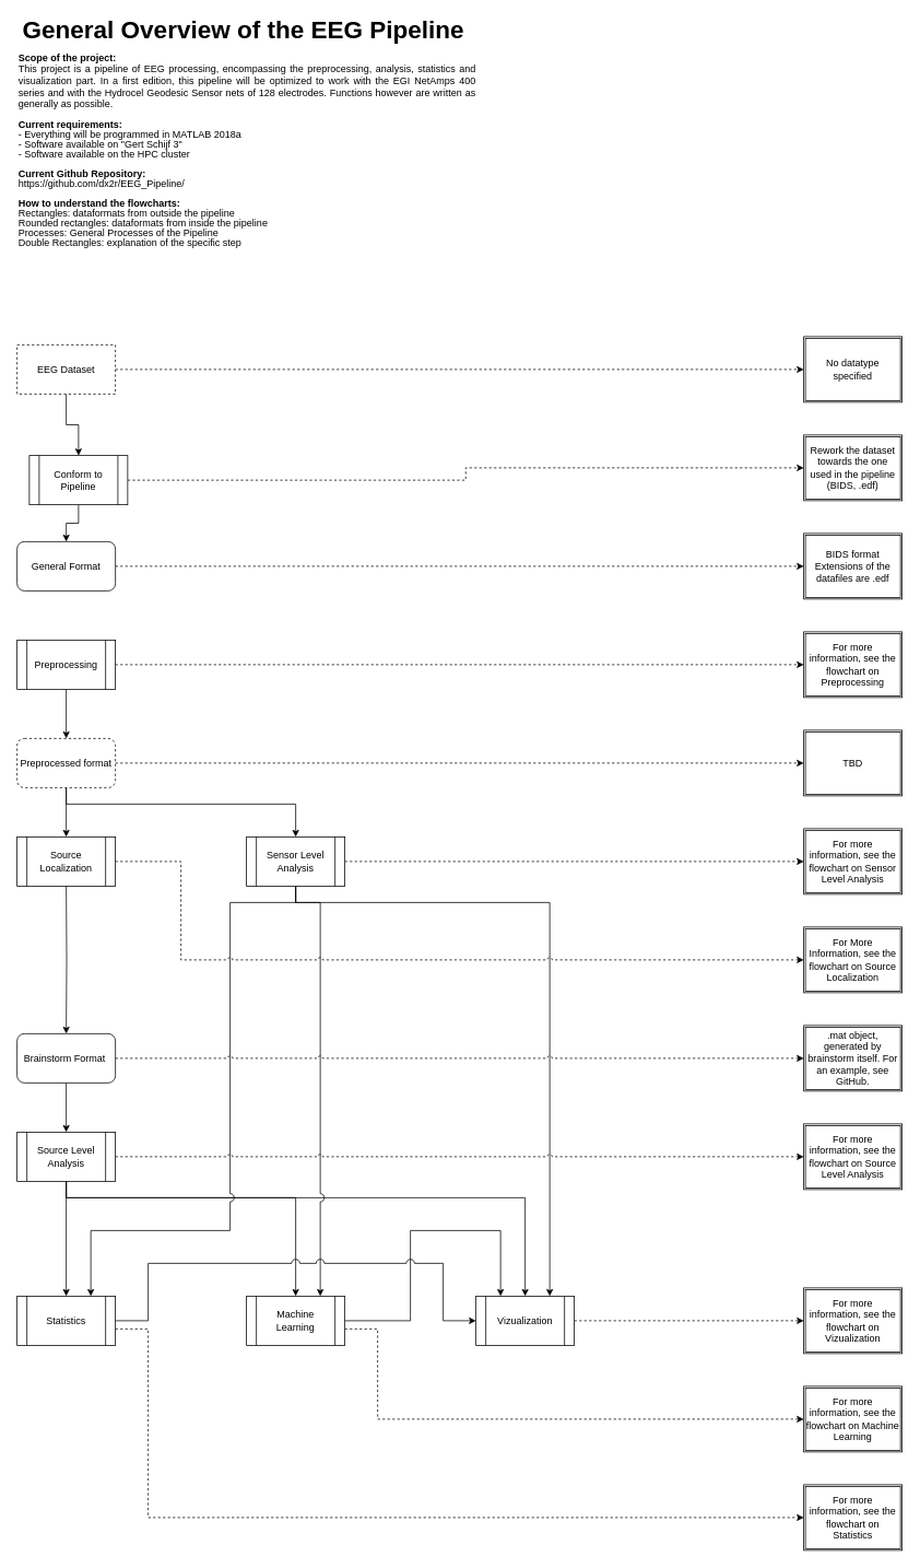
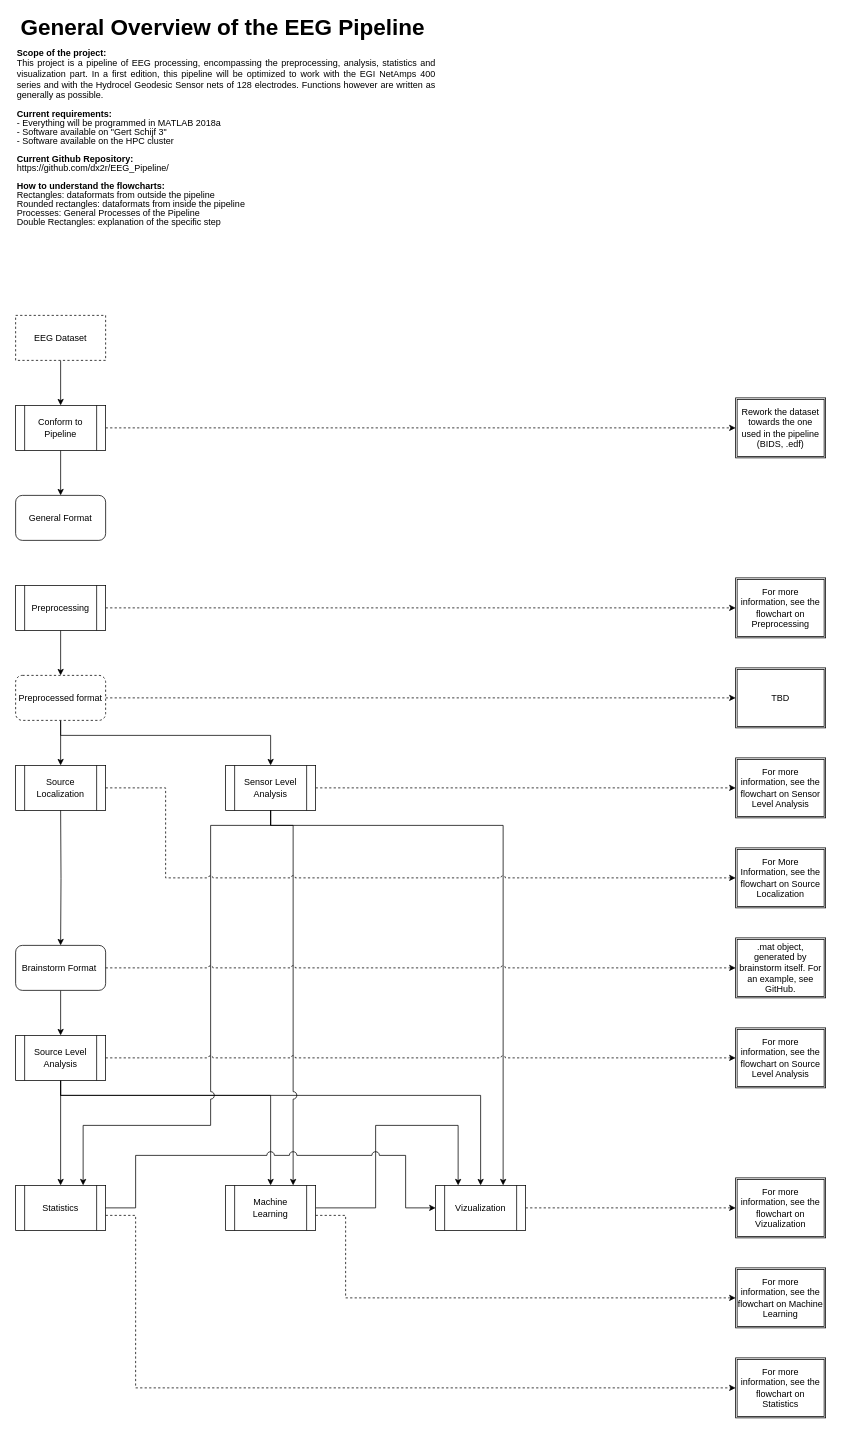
  <mxCell id="0" />
  <mxCell id="1" parent="0" />
  <mxCell id="2" value="&lt;b&gt;&lt;font style=&quot;font-size: 30px&quot;&gt;General Overview of the EEG Pipeline&amp;nbsp;&lt;/font&gt;&lt;/b&gt;" style="text;html=1;align=center;verticalAlign=middle;resizable=0;points=[];autosize=1;strokeColor=none;fillColor=none;" vertex="1" parent="1"><mxGeometry x="20" y="20" width="560" height="30" as="geometry" /></mxCell>
  <mxCell id="3" value="&lt;div style=&quot;text-align: justify ; font-size: 12px&quot;&gt;&lt;b&gt;Scope of the project:&lt;/b&gt;&lt;br&gt;&lt;/div&gt;&lt;div style=&quot;text-align: justify ; font-size: 12px&quot;&gt;This project is a pipeline of EEG processing, encompassing the preprocessing, analysis, statistics and visualization part. In a first edition, this pipeline will be optimized to work with the EGI NetAmps 400 series and with the Hydrocel Geodesic Sensor nets of 128 electrodes. Functions however are written as generally as possible.&lt;/div&gt;&lt;font style=&quot;line-height: 1&quot;&gt;&lt;b style=&quot;font-size: 12px&quot;&gt;&lt;div style=&quot;text-align: justify&quot;&gt;&lt;b&gt;&lt;br&gt;&lt;/b&gt;&lt;/div&gt;&lt;div style=&quot;text-align: justify&quot;&gt;&lt;b&gt;Current requirements:&lt;/b&gt;&lt;/div&gt;&lt;/b&gt;&lt;div style=&quot;font-size: 12px ; text-align: justify&quot;&gt;&lt;span&gt;- Everything will be programmed in MATLAB 2018a&lt;/span&gt;&lt;/div&gt;&lt;div style=&quot;font-size: 12px ; text-align: justify&quot;&gt;&lt;span&gt;&lt;span&gt;&#09;&lt;/span&gt;- Software available on &quot;Gert Schijf 3&quot;&lt;br&gt;&lt;/span&gt;&lt;/div&gt;&lt;div style=&quot;font-size: 12px ; text-align: justify&quot;&gt;&lt;span&gt;&lt;span&gt;&#09;&lt;/span&gt;- Software available on the HPC cluster&lt;/span&gt;&lt;/div&gt;&lt;div style=&quot;font-size: 12px ; text-align: justify&quot;&gt;&lt;span&gt;&lt;br&gt;&lt;/span&gt;&lt;/div&gt;&lt;div style=&quot;font-size: 12px ; text-align: justify&quot;&gt;&lt;b&gt;Current Github Repository:&lt;/b&gt;&lt;/div&gt;&lt;div style=&quot;font-size: 12px ; text-align: justify&quot;&gt;&lt;span&gt;https://github.com/dx2r/EEG_Pipeline/&lt;/span&gt;&lt;/div&gt;&lt;div style=&quot;font-size: 12px ; text-align: justify&quot;&gt;&lt;span&gt;&lt;br&gt;&lt;/span&gt;&lt;/div&gt;&lt;div style=&quot;font-size: 12px ; text-align: justify&quot;&gt;&lt;b&gt;How to understand the flowcharts:&lt;/b&gt;&lt;/div&gt;&lt;div style=&quot;font-size: 12px ; text-align: justify&quot;&gt;Rectangles: dataformats from outside the pipeline&lt;/div&gt;&lt;div style=&quot;font-size: 12px ; text-align: justify&quot;&gt;Rounded rectangles: dataformats from inside the pipeline&lt;/div&gt;&lt;div style=&quot;font-size: 12px ; text-align: justify&quot;&gt;Processes: General Processes of the Pipeline&lt;/div&gt;&lt;div style=&quot;font-size: 12px ; text-align: justify&quot;&gt;Double Rectangles: explanation of the specific step&lt;/div&gt;&lt;div style=&quot;font-size: 12px ; text-align: justify&quot;&gt;&lt;br&gt;&lt;/div&gt;&lt;div style=&quot;font-size: 12px ; text-align: justify&quot;&gt;&lt;span style=&quot;line-height: 1&quot;&gt;&lt;br&gt;&lt;/span&gt;&lt;/div&gt;&lt;div style=&quot;font-size: 12px ; text-align: justify&quot;&gt;&lt;span&gt;&lt;br&gt;&lt;/span&gt;&lt;/div&gt;&lt;/font&gt;" style="text;html=1;strokeColor=none;fillColor=none;align=left;verticalAlign=middle;whiteSpace=wrap;rounded=0;fontSize=30;" vertex="1" parent="1"><mxGeometry x="20" y="60" width="560" height="280" as="geometry" /></mxCell>
- <mxCell id="4" value="" style="edgeStyle=orthogonalEdgeStyle;rounded=0;orthogonalLoop=1;jettySize=auto;html=1;fontSize=12;entryX=0;entryY=0.5;entryDx=0;entryDy=0;dashed=1;" edge="1" parent="1" source="6" target="7"><mxGeometry relative="1" as="geometry"><mxPoint x="180" y="450" as="targetPoint" /></mxGeometry></mxCell>
  <mxCell id="5" value="" style="edgeStyle=orthogonalEdgeStyle;rounded=0;orthogonalLoop=1;jettySize=auto;html=1;fontSize=12;" edge="1" parent="1" source="6" target="10"><mxGeometry relative="1" as="geometry" /></mxCell>
  <mxCell id="6" value="EEG Dataset" style="rounded=0;whiteSpace=wrap;html=1;fontSize=12;dashed=1;" vertex="1" parent="1"><mxGeometry x="20" y="420" width="120" height="60" as="geometry" /></mxCell>
- <mxCell id="7" value="No datatype specified" style="shape=ext;double=1;rounded=0;whiteSpace=wrap;html=1;fontSize=12;" vertex="1" parent="1"><mxGeometry x="980" y="410" width="120" height="80" as="geometry" /></mxCell>
  <mxCell id="8" value="" style="edgeStyle=orthogonalEdgeStyle;rounded=0;orthogonalLoop=1;jettySize=auto;html=1;fontSize=12;dashed=1;" edge="1" parent="1" source="10" target="11"><mxGeometry relative="1" as="geometry" /></mxCell>
  <mxCell id="9" value="" style="edgeStyle=orthogonalEdgeStyle;rounded=0;orthogonalLoop=1;jettySize=auto;html=1;fontSize=12;" edge="1" parent="1" source="10" target="13"><mxGeometry relative="1" as="geometry" /></mxCell>
- <mxCell id="10" value="Conform to Pipeline" style="shape=process;whiteSpace=wrap;html=1;backgroundOutline=1;rounded=0;" vertex="1" parent="1"><mxGeometry x="35" y="555" width="120" height="60" as="geometry" /></mxCell>
+ <mxCell id="10" value="Conform to Pipeline" style="shape=process;whiteSpace=wrap;html=1;backgroundOutline=1;rounded=0;" vertex="1" parent="1"><mxGeometry x="20" y="540" width="120" height="60" as="geometry" /></mxCell>
  <mxCell id="11" value="Rework the dataset towards the one used in the pipeline (BIDS, .edf)" style="shape=ext;double=1;rounded=0;whiteSpace=wrap;html=1;fontSize=12;" vertex="1" parent="1"><mxGeometry x="980" y="530" width="120" height="80" as="geometry" /></mxCell>
- <mxCell id="12" value="" style="edgeStyle=orthogonalEdgeStyle;rounded=0;orthogonalLoop=1;jettySize=auto;html=1;fontSize=12;dashed=1;" edge="1" parent="1" source="13" target="15"><mxGeometry relative="1" as="geometry" /></mxCell>
  <mxCell id="13" value="General Format" style="rounded=1;whiteSpace=wrap;html=1;fontSize=12;" vertex="1" parent="1"><mxGeometry x="20" y="660" width="120" height="60" as="geometry" /></mxCell>
  <mxCell id="14" value="For more information, see the flowchart on Statistics" style="shape=ext;double=1;rounded=0;whiteSpace=wrap;html=1;fontSize=12;" vertex="1" parent="1"><mxGeometry x="980" y="1810" width="120" height="80" as="geometry" /></mxCell>
- <mxCell id="15" value="BIDS format&lt;br&gt;Extensions of the datafiles are .edf" style="shape=ext;double=1;rounded=0;whiteSpace=wrap;html=1;fontSize=12;" vertex="1" parent="1"><mxGeometry x="980" y="650" width="120" height="80" as="geometry" /></mxCell>
  <mxCell id="16" value="" style="edgeStyle=orthogonalEdgeStyle;rounded=0;orthogonalLoop=1;jettySize=auto;html=1;fontSize=12;dashed=1;" edge="1" parent="1" source="18" target="19"><mxGeometry relative="1" as="geometry" /></mxCell>
  <mxCell id="17" value="" style="edgeStyle=orthogonalEdgeStyle;rounded=0;orthogonalLoop=1;jettySize=auto;html=1;fontSize=12;" edge="1" parent="1" source="18" target="23"><mxGeometry relative="1" as="geometry" /></mxCell>
  <mxCell id="18" value="Preprocessing" style="shape=process;whiteSpace=wrap;html=1;backgroundOutline=1;fontSize=12;" vertex="1" parent="1"><mxGeometry x="20" y="780" width="120" height="60" as="geometry" /></mxCell>
  <mxCell id="19" value="For more information, see the flowchart on Preprocessing" style="shape=ext;double=1;rounded=0;whiteSpace=wrap;html=1;fontSize=12;" vertex="1" parent="1"><mxGeometry x="980" y="770" width="120" height="80" as="geometry" /></mxCell>
  <mxCell id="20" style="edgeStyle=orthogonalEdgeStyle;rounded=0;orthogonalLoop=1;jettySize=auto;html=1;entryX=0;entryY=0.5;entryDx=0;entryDy=0;fontSize=12;dashed=1;" edge="1" parent="1" source="23" target="24"><mxGeometry relative="1" as="geometry" /></mxCell>
  <mxCell id="21" value="" style="edgeStyle=orthogonalEdgeStyle;rounded=0;orthogonalLoop=1;jettySize=auto;html=1;fontSize=12;" edge="1" parent="1" source="23" target="25"><mxGeometry relative="1" as="geometry" /></mxCell>
  <mxCell id="22" style="edgeStyle=orthogonalEdgeStyle;rounded=0;orthogonalLoop=1;jettySize=auto;html=1;entryX=0.5;entryY=0;entryDx=0;entryDy=0;fontSize=12;" edge="1" parent="1" source="23" target="27"><mxGeometry relative="1" as="geometry"><Array as="points"><mxPoint x="80" y="980" /><mxPoint x="360" y="980" /></Array></mxGeometry></mxCell>
  <mxCell id="23" value="Preprocessed format" style="rounded=1;whiteSpace=wrap;html=1;fontSize=12;dashed=1;" vertex="1" parent="1"><mxGeometry x="20" y="900" width="120" height="60" as="geometry" /></mxCell>
  <mxCell id="24" value="TBD" style="shape=ext;double=1;rounded=0;whiteSpace=wrap;html=1;fontSize=12;" vertex="1" parent="1"><mxGeometry x="980" y="890" width="120" height="80" as="geometry" /></mxCell>
  <mxCell id="25" value="Source Localization" style="shape=process;whiteSpace=wrap;html=1;backgroundOutline=1;fontSize=12;" vertex="1" parent="1"><mxGeometry x="20" y="1020" width="120" height="60" as="geometry" /></mxCell>
  <mxCell id="26" style="edgeStyle=orthogonalEdgeStyle;rounded=0;orthogonalLoop=1;jettySize=auto;html=1;entryX=0;entryY=0.5;entryDx=0;entryDy=0;fontSize=12;dashed=1;" edge="1" parent="1" source="27" target="28"><mxGeometry relative="1" as="geometry" /></mxCell>
  <mxCell id="27" value="Sensor Level Analysis" style="shape=process;whiteSpace=wrap;html=1;backgroundOutline=1;fontSize=12;" vertex="1" parent="1"><mxGeometry x="300" y="1020" width="120" height="60" as="geometry" /></mxCell>
  <mxCell id="28" value="For more information, see the flowchart on Sensor Level Analysis" style="shape=ext;double=1;rounded=0;whiteSpace=wrap;html=1;fontSize=12;" vertex="1" parent="1"><mxGeometry x="980" y="1010" width="120" height="80" as="geometry" /></mxCell>
  <mxCell id="29" value="For More Information, see the flowchart on Source Localization" style="shape=ext;double=1;rounded=0;whiteSpace=wrap;html=1;fontSize=12;" vertex="1" parent="1"><mxGeometry x="980" y="1130" width="120" height="80" as="geometry" /></mxCell>
  <mxCell id="30" value="" style="edgeStyle=orthogonalEdgeStyle;rounded=0;orthogonalLoop=1;jettySize=auto;html=1;fontSize=12;" edge="1" parent="1" target="32"><mxGeometry relative="1" as="geometry"><mxPoint x="80" y="1080" as="sourcePoint" /></mxGeometry></mxCell>
  <mxCell id="31" value="" style="edgeStyle=orthogonalEdgeStyle;rounded=0;orthogonalLoop=1;jettySize=auto;html=1;fontSize=12;" edge="1" parent="1" source="32" target="37"><mxGeometry relative="1" as="geometry" /></mxCell>
  <mxCell id="32" value="Brainstorm Format&amp;nbsp;" style="rounded=1;whiteSpace=wrap;html=1;fontSize=12;" vertex="1" parent="1"><mxGeometry x="20" y="1260" width="120" height="60" as="geometry" /></mxCell>
  <mxCell id="33" value=".mat object, generated by brainstorm itself. For an example, see GitHub." style="shape=ext;double=1;rounded=0;whiteSpace=wrap;html=1;fontSize=12;" vertex="1" parent="1"><mxGeometry x="980" y="1250" width="120" height="80" as="geometry" /></mxCell>
  <mxCell id="34" value="" style="edgeStyle=orthogonalEdgeStyle;rounded=0;orthogonalLoop=1;jettySize=auto;html=1;fontSize=12;" edge="1" parent="1" source="37" target="40"><mxGeometry relative="1" as="geometry" /></mxCell>
  <mxCell id="35" style="edgeStyle=orthogonalEdgeStyle;rounded=0;orthogonalLoop=1;jettySize=auto;html=1;fontSize=12;" edge="1" parent="1" source="37" target="43"><mxGeometry relative="1" as="geometry"><Array as="points"><mxPoint x="80" y="1460" /><mxPoint x="360" y="1460" /></Array></mxGeometry></mxCell>
  <mxCell id="36" style="edgeStyle=orthogonalEdgeStyle;rounded=0;orthogonalLoop=1;jettySize=auto;html=1;fontSize=12;" edge="1" parent="1" source="37" target="45"><mxGeometry relative="1" as="geometry"><Array as="points"><mxPoint x="80" y="1460" /><mxPoint x="640" y="1460" /></Array></mxGeometry></mxCell>
  <mxCell id="37" value="Source Level Analysis" style="shape=process;whiteSpace=wrap;html=1;backgroundOutline=1;fontSize=12;" vertex="1" parent="1"><mxGeometry x="20" y="1380" width="120" height="60" as="geometry" /></mxCell>
  <mxCell id="38" value="For more information, see the flowchart on Source Level Analysis" style="shape=ext;double=1;rounded=0;whiteSpace=wrap;html=1;fontSize=12;" vertex="1" parent="1"><mxGeometry x="980" y="1370" width="120" height="80" as="geometry" /></mxCell>
  <mxCell id="39" style="edgeStyle=orthogonalEdgeStyle;rounded=0;jumpStyle=arc;jumpSize=10;orthogonalLoop=1;jettySize=auto;html=1;entryX=0;entryY=0.5;entryDx=0;entryDy=0;dashed=1;fontSize=12;" edge="1" parent="1" source="40" target="14"><mxGeometry relative="1" as="geometry"><Array as="points"><mxPoint x="180" y="1620" /><mxPoint x="180" y="1850" /></Array></mxGeometry></mxCell>
  <mxCell id="40" value="Statistics" style="shape=process;whiteSpace=wrap;html=1;backgroundOutline=1;fontSize=12;" vertex="1" parent="1"><mxGeometry x="20" y="1580" width="120" height="60" as="geometry" /></mxCell>
  <mxCell id="41" style="edgeStyle=orthogonalEdgeStyle;rounded=0;jumpStyle=arc;jumpSize=10;orthogonalLoop=1;jettySize=auto;html=1;entryX=0.25;entryY=0;entryDx=0;entryDy=0;fontSize=12;" edge="1" parent="1" source="43" target="45"><mxGeometry relative="1" as="geometry"><Array as="points"><mxPoint x="500" y="1610" /><mxPoint x="500" y="1500" /><mxPoint x="610" y="1500" /></Array></mxGeometry></mxCell>
  <mxCell id="42" style="edgeStyle=orthogonalEdgeStyle;rounded=0;jumpStyle=arc;jumpSize=10;orthogonalLoop=1;jettySize=auto;html=1;entryX=0;entryY=0.5;entryDx=0;entryDy=0;dashed=1;fontSize=12;" edge="1" parent="1" source="43" target="53"><mxGeometry relative="1" as="geometry"><Array as="points"><mxPoint x="460" y="1620" /><mxPoint x="460" y="1730" /></Array></mxGeometry></mxCell>
  <mxCell id="43" value="Machine Learning" style="shape=process;whiteSpace=wrap;html=1;backgroundOutline=1;fontSize=12;" vertex="1" parent="1"><mxGeometry x="300" y="1580" width="120" height="60" as="geometry" /></mxCell>
  <mxCell id="44" style="edgeStyle=orthogonalEdgeStyle;rounded=0;jumpStyle=arc;jumpSize=10;orthogonalLoop=1;jettySize=auto;html=1;entryX=0;entryY=0.5;entryDx=0;entryDy=0;dashed=1;fontSize=12;" edge="1" parent="1" source="45" target="54"><mxGeometry relative="1" as="geometry" /></mxCell>
  <mxCell id="45" value="Vizualization" style="shape=process;whiteSpace=wrap;html=1;backgroundOutline=1;fontSize=12;" vertex="1" parent="1"><mxGeometry x="580" y="1580" width="120" height="60" as="geometry" /></mxCell>
  <mxCell id="46" style="edgeStyle=orthogonalEdgeStyle;rounded=0;jumpStyle=arc;orthogonalLoop=1;jettySize=auto;html=1;fontSize=12;jumpSize=10;exitX=0.5;exitY=1;exitDx=0;exitDy=0;entryX=0.75;entryY=0;entryDx=0;entryDy=0;" edge="1" parent="1" source="27" target="43"><mxGeometry relative="1" as="geometry"><mxPoint x="390" y="1670" as="targetPoint" /><Array as="points"><mxPoint x="360" y="1100" /><mxPoint x="390" y="1100" /></Array></mxGeometry></mxCell>
  <mxCell id="47" style="edgeStyle=orthogonalEdgeStyle;rounded=0;jumpStyle=arc;jumpSize=10;orthogonalLoop=1;jettySize=auto;html=1;entryX=0.75;entryY=0;entryDx=0;entryDy=0;fontSize=12;" edge="1" parent="1" source="27" target="45"><mxGeometry relative="1" as="geometry"><Array as="points"><mxPoint x="360" y="1100" /><mxPoint x="670" y="1100" /></Array></mxGeometry></mxCell>
  <mxCell id="48" style="edgeStyle=orthogonalEdgeStyle;rounded=0;jumpStyle=arc;jumpSize=10;orthogonalLoop=1;jettySize=auto;html=1;entryX=0.75;entryY=0;entryDx=0;entryDy=0;fontSize=12;" edge="1" parent="1" source="27" target="40"><mxGeometry relative="1" as="geometry"><Array as="points"><mxPoint x="360" y="1100" /><mxPoint x="280" y="1100" /><mxPoint x="280" y="1500" /><mxPoint x="110" y="1500" /></Array></mxGeometry></mxCell>
  <mxCell id="49" style="edgeStyle=orthogonalEdgeStyle;rounded=0;jumpStyle=arc;jumpSize=10;orthogonalLoop=1;jettySize=auto;html=1;fontSize=12;entryX=0;entryY=0.5;entryDx=0;entryDy=0;" edge="1" parent="1" source="40" target="45"><mxGeometry relative="1" as="geometry"><mxPoint x="540" y="1540" as="targetPoint" /><Array as="points"><mxPoint x="180" y="1610" /><mxPoint x="180" y="1540" /><mxPoint x="540" y="1540" /><mxPoint x="540" y="1610" /></Array></mxGeometry></mxCell>
  <mxCell id="50" style="edgeStyle=orthogonalEdgeStyle;rounded=0;orthogonalLoop=1;jettySize=auto;html=1;fontSize=12;entryX=0;entryY=0.5;entryDx=0;entryDy=0;dashed=1;jumpStyle=arc;" edge="1" parent="1" source="25" target="29"><mxGeometry relative="1" as="geometry"><mxPoint x="250" y="1220" as="targetPoint" /><Array as="points"><mxPoint x="220" y="1050" /><mxPoint x="220" y="1170" /></Array></mxGeometry></mxCell>
  <mxCell id="51" style="edgeStyle=orthogonalEdgeStyle;rounded=0;orthogonalLoop=1;jettySize=auto;html=1;entryX=0;entryY=0.5;entryDx=0;entryDy=0;fontSize=12;exitX=1;exitY=0.5;exitDx=0;exitDy=0;dashed=1;jumpStyle=arc;" edge="1" parent="1" source="32" target="33"><mxGeometry relative="1" as="geometry"><mxPoint x="460" y="1290" as="sourcePoint" /></mxGeometry></mxCell>
  <mxCell id="52" style="edgeStyle=orthogonalEdgeStyle;rounded=0;orthogonalLoop=1;jettySize=auto;html=1;entryX=0;entryY=0.5;entryDx=0;entryDy=0;fontSize=12;exitX=1;exitY=0.5;exitDx=0;exitDy=0;dashed=1;jumpStyle=arc;" edge="1" parent="1" target="38" source="37"><mxGeometry relative="1" as="geometry"><mxPoint x="160" y="1410" as="sourcePoint" /></mxGeometry></mxCell>
  <mxCell id="53" value="For more information, see the flowchart on Machine Learning" style="shape=ext;double=1;rounded=0;whiteSpace=wrap;html=1;fontSize=12;" vertex="1" parent="1"><mxGeometry x="980" y="1690" width="120" height="80" as="geometry" /></mxCell>
  <mxCell id="54" value="For more information, see the flowchart on Vizualization" style="shape=ext;double=1;rounded=0;whiteSpace=wrap;html=1;fontSize=12;" vertex="1" parent="1"><mxGeometry x="980" y="1570" width="120" height="80" as="geometry" /></mxCell>
